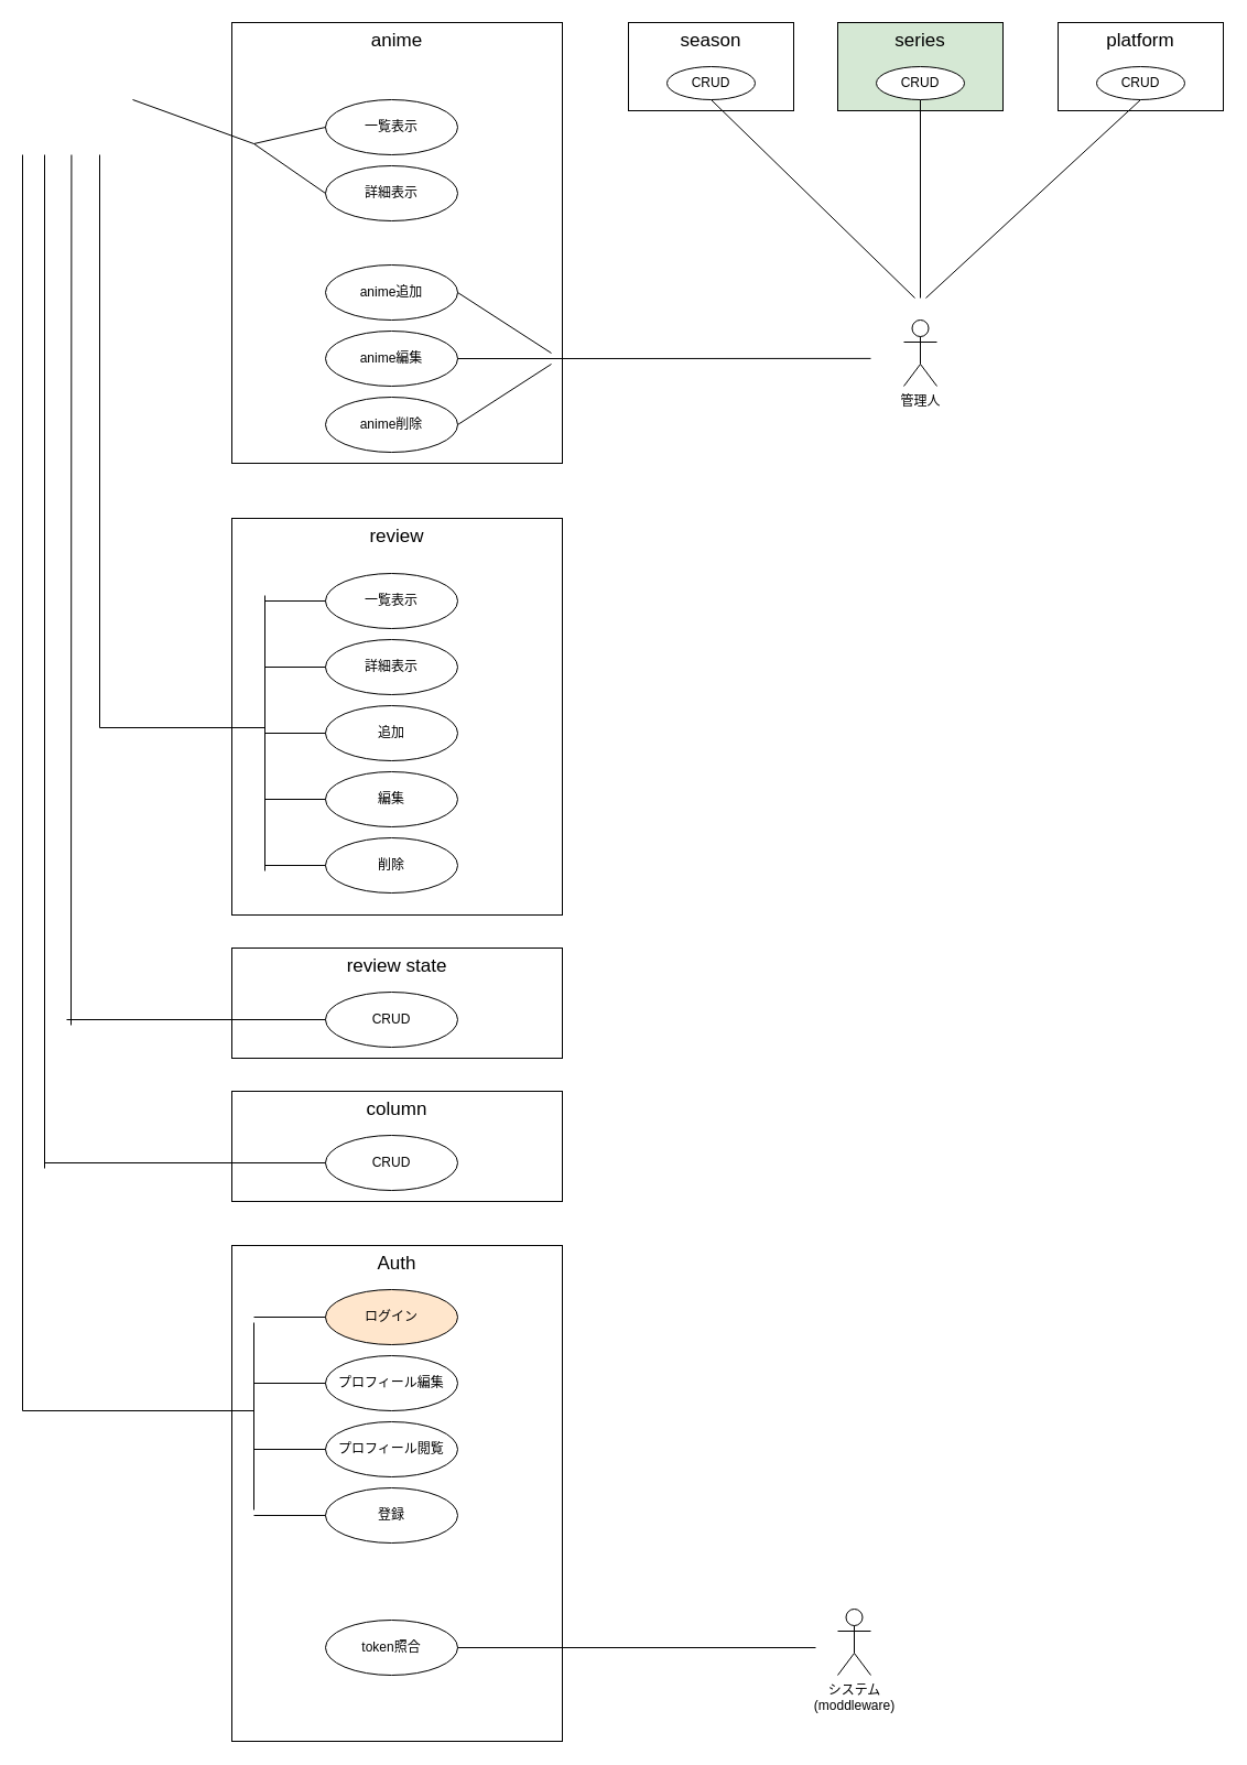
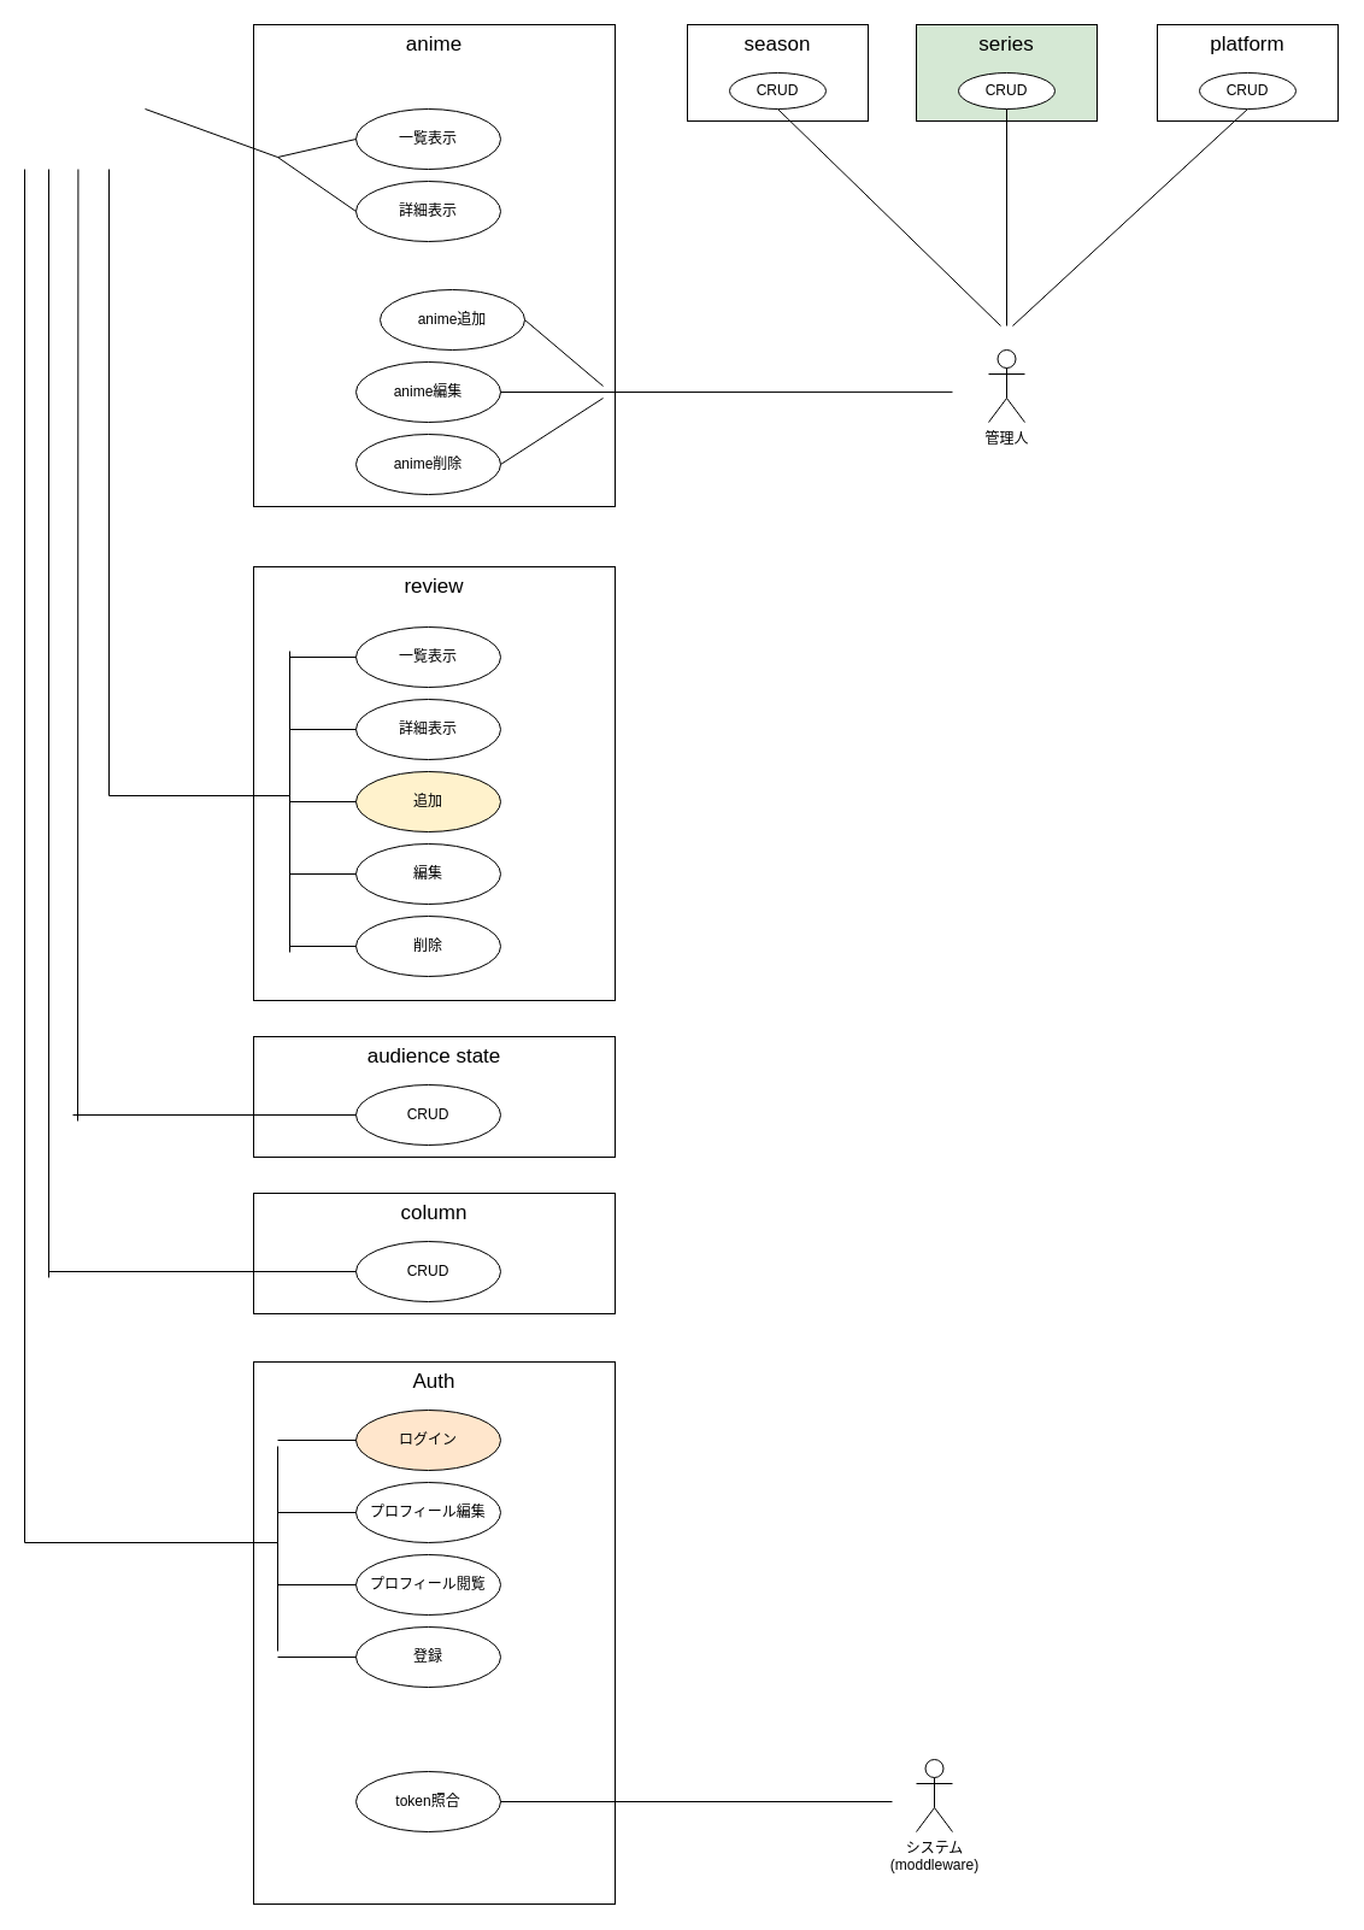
  <mxCell id="0" />
  <mxCell id="1" parent="0" />
  <mxCell id="2" value="anime" style="rounded=0;whiteSpace=wrap;html=1;fontSize=17;verticalAlign=top;" parent="1" vertex="1"><mxGeometry x="210" y="20" width="300" height="400" as="geometry" /></mxCell>
  <mxCell id="3" value="一覧表示" style="ellipse;whiteSpace=wrap;html=1;" parent="1" vertex="1"><mxGeometry x="295" y="90" width="120" height="50" as="geometry" /></mxCell>
  <mxCell id="4" value="詳細表示" style="ellipse;whiteSpace=wrap;html=1;" parent="1" vertex="1"><mxGeometry x="295" y="150" width="120" height="50" as="geometry" /></mxCell>
- <mxCell id="5" value="anime追加" style="ellipse;whiteSpace=wrap;html=1;" parent="1" vertex="1"><mxGeometry x="295" y="240" width="120" height="50" as="geometry" /></mxCell>
+ <mxCell id="5" value="anime追加" style="ellipse;whiteSpace=wrap;html=1;" parent="1" vertex="1"><mxGeometry x="315" y="240" width="120" height="50" as="geometry" /></mxCell>
  <mxCell id="6" value="anime編集" style="ellipse;whiteSpace=wrap;html=1;" parent="1" vertex="1"><mxGeometry x="295" y="300" width="120" height="50" as="geometry" /></mxCell>
  <mxCell id="7" value="anime削除" style="ellipse;whiteSpace=wrap;html=1;" parent="1" vertex="1"><mxGeometry x="295" y="360" width="120" height="50" as="geometry" /></mxCell>
  <mxCell id="8" value="" style="endArrow=none;html=1;fontSize=17;entryX=0;entryY=0.5;entryDx=0;entryDy=0;" parent="1" target="3" edge="1"><mxGeometry width="50" height="50" relative="1" as="geometry"><mxPoint x="230" y="130" as="sourcePoint" /><mxPoint x="240" y="120" as="targetPoint" /></mxGeometry></mxCell>
  <mxCell id="9" value="" style="endArrow=none;html=1;fontSize=17;entryX=0;entryY=0.5;entryDx=0;entryDy=0;" parent="1" target="4" edge="1"><mxGeometry width="50" height="50" relative="1" as="geometry"><mxPoint x="230" y="130" as="sourcePoint" /><mxPoint x="520" y="160" as="targetPoint" /></mxGeometry></mxCell>
  <mxCell id="10" value="" style="endArrow=none;html=1;fontSize=17;" parent="1" edge="1"><mxGeometry width="50" height="50" relative="1" as="geometry"><mxPoint x="120" y="90" as="sourcePoint" /><mxPoint x="230" y="130" as="targetPoint" /></mxGeometry></mxCell>
  <mxCell id="11" value="管理人" style="shape=umlActor;verticalLabelPosition=bottom;verticalAlign=top;html=1;outlineConnect=0;" parent="1" vertex="1"><mxGeometry x="820" y="290" width="30" height="60" as="geometry" /></mxCell>
  <mxCell id="12" value="" style="endArrow=none;html=1;fontSize=17;entryX=1;entryY=0.5;entryDx=0;entryDy=0;" parent="1" target="6" edge="1"><mxGeometry width="50" height="50" relative="1" as="geometry"><mxPoint x="500" y="325" as="sourcePoint" /><mxPoint x="280" y="320" as="targetPoint" /></mxGeometry></mxCell>
  <mxCell id="13" value="" style="endArrow=none;html=1;fontSize=17;exitX=1;exitY=0.5;exitDx=0;exitDy=0;" parent="1" source="7" edge="1"><mxGeometry width="50" height="50" relative="1" as="geometry"><mxPoint x="330" y="400" as="sourcePoint" /><mxPoint x="500" y="330" as="targetPoint" /></mxGeometry></mxCell>
  <mxCell id="14" value="" style="endArrow=none;html=1;fontSize=17;" parent="1" edge="1"><mxGeometry width="50" height="50" relative="1" as="geometry"><mxPoint x="790" y="324.88" as="sourcePoint" /><mxPoint x="490" y="325" as="targetPoint" /></mxGeometry></mxCell>
  <mxCell id="15" value="" style="endArrow=none;html=1;fontSize=17;entryX=1;entryY=0.5;entryDx=0;entryDy=0;" parent="1" target="5" edge="1"><mxGeometry width="50" height="50" relative="1" as="geometry"><mxPoint x="500" y="320" as="sourcePoint" /><mxPoint x="450" y="260" as="targetPoint" /></mxGeometry></mxCell>
  <mxCell id="16" value="review" style="rounded=0;whiteSpace=wrap;html=1;fontSize=17;verticalAlign=top;" parent="1" vertex="1"><mxGeometry x="210" y="470" width="300" height="360" as="geometry" /></mxCell>
  <mxCell id="17" value="詳細表示" style="ellipse;whiteSpace=wrap;html=1;" parent="1" vertex="1"><mxGeometry x="295" y="580" width="120" height="50" as="geometry" /></mxCell>
  <mxCell id="18" value="一覧表示" style="ellipse;whiteSpace=wrap;html=1;" parent="1" vertex="1"><mxGeometry x="295" y="520" width="120" height="50" as="geometry" /></mxCell>
- <mxCell id="19" value="追加" style="ellipse;whiteSpace=wrap;html=1;" parent="1" vertex="1"><mxGeometry x="295" y="640" width="120" height="50" as="geometry" /></mxCell>
+ <mxCell id="19" value="追加" style="ellipse;whiteSpace=wrap;html=1;fillColor=#fff2cc;" parent="1" vertex="1"><mxGeometry x="295" y="640" width="120" height="50" as="geometry" /></mxCell>
  <mxCell id="20" value="編集" style="ellipse;whiteSpace=wrap;html=1;" parent="1" vertex="1"><mxGeometry x="295" y="700" width="120" height="50" as="geometry" /></mxCell>
  <mxCell id="21" value="削除" style="ellipse;whiteSpace=wrap;html=1;" parent="1" vertex="1"><mxGeometry x="295" y="760" width="120" height="50" as="geometry" /></mxCell>
  <mxCell id="22" value="" style="endArrow=none;html=1;fontSize=17;" parent="1" edge="1"><mxGeometry width="50" height="50" relative="1" as="geometry"><mxPoint x="90" y="660" as="sourcePoint" /><mxPoint x="90" y="140" as="targetPoint" /></mxGeometry></mxCell>
  <mxCell id="23" value="" style="endArrow=none;html=1;fontSize=17;" parent="1" edge="1"><mxGeometry width="50" height="50" relative="1" as="geometry"><mxPoint x="240" y="660" as="sourcePoint" /><mxPoint x="90" y="660" as="targetPoint" /></mxGeometry></mxCell>
  <mxCell id="24" value="" style="endArrow=none;html=1;fontSize=17;" parent="1" edge="1"><mxGeometry width="50" height="50" relative="1" as="geometry"><mxPoint x="240" y="790" as="sourcePoint" /><mxPoint x="240" y="540" as="targetPoint" /></mxGeometry></mxCell>
  <mxCell id="25" value="" style="endArrow=none;html=1;fontSize=17;exitX=0;exitY=0.5;exitDx=0;exitDy=0;" parent="1" source="21" edge="1"><mxGeometry width="50" height="50" relative="1" as="geometry"><mxPoint x="340" y="730" as="sourcePoint" /><mxPoint x="240" y="785" as="targetPoint" /></mxGeometry></mxCell>
  <mxCell id="26" value="" style="endArrow=none;html=1;fontSize=17;entryX=0;entryY=0.5;entryDx=0;entryDy=0;" parent="1" target="20" edge="1"><mxGeometry width="50" height="50" relative="1" as="geometry"><mxPoint x="240" y="725" as="sourcePoint" /><mxPoint x="320" y="680" as="targetPoint" /></mxGeometry></mxCell>
  <mxCell id="27" value="" style="endArrow=none;html=1;fontSize=17;entryX=0;entryY=0.5;entryDx=0;entryDy=0;" parent="1" target="18" edge="1"><mxGeometry width="50" height="50" relative="1" as="geometry"><mxPoint x="240" y="545" as="sourcePoint" /><mxPoint x="320" y="630" as="targetPoint" /></mxGeometry></mxCell>
  <mxCell id="28" value="" style="endArrow=none;html=1;fontSize=17;entryX=0;entryY=0.5;entryDx=0;entryDy=0;" parent="1" target="17" edge="1"><mxGeometry width="50" height="50" relative="1" as="geometry"><mxPoint x="240" y="605" as="sourcePoint" /><mxPoint x="320" y="630" as="targetPoint" /></mxGeometry></mxCell>
  <mxCell id="29" value="" style="endArrow=none;html=1;fontSize=17;entryX=0;entryY=0.5;entryDx=0;entryDy=0;" parent="1" target="19" edge="1"><mxGeometry width="50" height="50" relative="1" as="geometry"><mxPoint x="240" y="665" as="sourcePoint" /><mxPoint x="320" y="660" as="targetPoint" /></mxGeometry></mxCell>
  <mxCell id="30" value="season" style="rounded=0;whiteSpace=wrap;html=1;fontSize=17;verticalAlign=top;" parent="1" vertex="1"><mxGeometry x="570" y="20" width="150" height="80" as="geometry" /></mxCell>
  <mxCell id="31" value="series" style="rounded=0;whiteSpace=wrap;html=1;fontSize=17;verticalAlign=top;fillColor=#d5e8d4;" parent="1" vertex="1"><mxGeometry x="760" y="20" width="150" height="80" as="geometry" /></mxCell>
  <mxCell id="32" value="platform" style="rounded=0;whiteSpace=wrap;html=1;fontSize=17;verticalAlign=top;" parent="1" vertex="1"><mxGeometry x="960" y="20" width="150" height="80" as="geometry" /></mxCell>
  <mxCell id="33" value="" style="endArrow=none;html=1;fontSize=17;entryX=0.5;entryY=1;entryDx=0;entryDy=0;" parent="1" target="37" edge="1"><mxGeometry width="50" height="50" relative="1" as="geometry"><mxPoint x="835" y="270" as="sourcePoint" /><mxPoint x="660" y="190" as="targetPoint" /></mxGeometry></mxCell>
  <mxCell id="34" value="" style="endArrow=none;html=1;fontSize=17;entryX=0.5;entryY=1;entryDx=0;entryDy=0;" parent="1" target="36" edge="1"><mxGeometry width="50" height="50" relative="1" as="geometry"><mxPoint x="830" y="270" as="sourcePoint" /><mxPoint x="660" y="190" as="targetPoint" /></mxGeometry></mxCell>
  <mxCell id="35" value="" style="endArrow=none;html=1;fontSize=17;entryX=0.5;entryY=1;entryDx=0;entryDy=0;" parent="1" target="38" edge="1"><mxGeometry width="50" height="50" relative="1" as="geometry"><mxPoint x="840" y="270" as="sourcePoint" /><mxPoint x="660" y="190" as="targetPoint" /></mxGeometry></mxCell>
  <mxCell id="36" value="CRUD" style="ellipse;whiteSpace=wrap;html=1;" parent="1" vertex="1"><mxGeometry x="605" y="60" width="80" height="30" as="geometry" /></mxCell>
  <mxCell id="37" value="CRUD" style="ellipse;whiteSpace=wrap;html=1;" parent="1" vertex="1"><mxGeometry x="795" y="60" width="80" height="30" as="geometry" /></mxCell>
  <mxCell id="38" value="CRUD" style="ellipse;whiteSpace=wrap;html=1;" parent="1" vertex="1"><mxGeometry x="995" y="60" width="80" height="30" as="geometry" /></mxCell>
  <mxCell id="39" value="column" style="rounded=0;whiteSpace=wrap;html=1;fontSize=17;verticalAlign=top;" parent="1" vertex="1"><mxGeometry x="210" y="990" width="300" height="100" as="geometry" /></mxCell>
  <mxCell id="40" value="CRUD" style="ellipse;whiteSpace=wrap;html=1;" parent="1" vertex="1"><mxGeometry x="295" y="1030" width="120" height="50" as="geometry" /></mxCell>
- <mxCell id="41" value="review state" style="rounded=0;whiteSpace=wrap;html=1;fontSize=17;verticalAlign=top;" parent="1" vertex="1"><mxGeometry x="210" y="860" width="300" height="100" as="geometry" /></mxCell>
+ <mxCell id="41" value="audience state" style="rounded=0;whiteSpace=wrap;html=1;fontSize=17;verticalAlign=top;" parent="1" vertex="1"><mxGeometry x="210" y="860" width="300" height="100" as="geometry" /></mxCell>
  <mxCell id="42" value="CRUD" style="ellipse;whiteSpace=wrap;html=1;" parent="1" vertex="1"><mxGeometry x="295" y="900" width="120" height="50" as="geometry" /></mxCell>
  <mxCell id="43" value="" style="endArrow=none;html=1;fontSize=17;" parent="1" edge="1"><mxGeometry width="50" height="50" relative="1" as="geometry"><mxPoint x="64" y="930" as="sourcePoint" /><mxPoint x="64.41" y="140" as="targetPoint" /></mxGeometry></mxCell>
  <mxCell id="44" value="" style="endArrow=none;html=1;fontSize=17;exitX=0;exitY=0.5;exitDx=0;exitDy=0;" parent="1" source="42" edge="1"><mxGeometry width="50" height="50" relative="1" as="geometry"><mxPoint x="260" y="920" as="sourcePoint" /><mxPoint x="60" y="925" as="targetPoint" /></mxGeometry></mxCell>
  <mxCell id="45" value="" style="endArrow=none;html=1;fontSize=17;" parent="1" edge="1"><mxGeometry width="50" height="50" relative="1" as="geometry"><mxPoint x="40" y="1060" as="sourcePoint" /><mxPoint x="40" y="140" as="targetPoint" /></mxGeometry></mxCell>
  <mxCell id="46" value="" style="endArrow=none;html=1;fontSize=17;entryX=0;entryY=0.5;entryDx=0;entryDy=0;" parent="1" target="40" edge="1"><mxGeometry width="50" height="50" relative="1" as="geometry"><mxPoint x="40" y="1055" as="sourcePoint" /><mxPoint x="500" y="960" as="targetPoint" /></mxGeometry></mxCell>
  <mxCell id="47" value="Auth" style="rounded=0;whiteSpace=wrap;html=1;fontSize=17;verticalAlign=top;" parent="1" vertex="1"><mxGeometry x="210" y="1130" width="300" height="450" as="geometry" /></mxCell>
  <mxCell id="48" value="ログイン" style="ellipse;whiteSpace=wrap;html=1;fillColor=#ffe6cc;" parent="1" vertex="1"><mxGeometry x="295" y="1170" width="120" height="50" as="geometry" /></mxCell>
  <mxCell id="49" value="プロフィール編集" style="ellipse;whiteSpace=wrap;html=1;" parent="1" vertex="1"><mxGeometry x="295" y="1230" width="120" height="50" as="geometry" /></mxCell>
  <mxCell id="50" value="プロフィール閲覧" style="ellipse;whiteSpace=wrap;html=1;" parent="1" vertex="1"><mxGeometry x="295" y="1290" width="120" height="50" as="geometry" /></mxCell>
  <mxCell id="51" value="登録" style="ellipse;whiteSpace=wrap;html=1;" parent="1" vertex="1"><mxGeometry x="295" y="1350" width="120" height="50" as="geometry" /></mxCell>
  <mxCell id="52" value="token照合" style="ellipse;whiteSpace=wrap;html=1;" parent="1" vertex="1"><mxGeometry x="295" y="1470" width="120" height="50" as="geometry" /></mxCell>
  <mxCell id="53" value="システム&lt;br&gt;(moddleware)" style="shape=umlActor;verticalLabelPosition=bottom;verticalAlign=top;html=1;outlineConnect=0;" parent="1" vertex="1"><mxGeometry x="760" y="1460" width="30" height="60" as="geometry" /></mxCell>
  <mxCell id="54" value="" style="endArrow=none;html=1;fontSize=17;" parent="1" edge="1"><mxGeometry width="50" height="50" relative="1" as="geometry"><mxPoint x="20" y="1280" as="sourcePoint" /><mxPoint x="20" y="140" as="targetPoint" /></mxGeometry></mxCell>
  <mxCell id="55" value="" style="endArrow=none;html=1;fontSize=17;exitX=1;exitY=0.5;exitDx=0;exitDy=0;" parent="1" source="52" edge="1"><mxGeometry width="50" height="50" relative="1" as="geometry"><mxPoint x="440" y="1495" as="sourcePoint" /><mxPoint x="740" y="1495" as="targetPoint" /></mxGeometry></mxCell>
  <mxCell id="56" value="" style="endArrow=none;html=1;fontSize=17;" parent="1" edge="1"><mxGeometry width="50" height="50" relative="1" as="geometry"><mxPoint x="20" y="1280" as="sourcePoint" /><mxPoint x="230" y="1280" as="targetPoint" /></mxGeometry></mxCell>
  <mxCell id="57" value="" style="endArrow=none;html=1;fontSize=17;" parent="1" edge="1"><mxGeometry width="50" height="50" relative="1" as="geometry"><mxPoint x="230" y="1370" as="sourcePoint" /><mxPoint x="230" y="1200" as="targetPoint" /></mxGeometry></mxCell>
  <mxCell id="58" value="" style="endArrow=none;html=1;fontSize=17;exitX=0;exitY=0.5;exitDx=0;exitDy=0;" parent="1" source="48" edge="1"><mxGeometry width="50" height="50" relative="1" as="geometry"><mxPoint x="450" y="1480" as="sourcePoint" /><mxPoint x="230" y="1195" as="targetPoint" /></mxGeometry></mxCell>
  <mxCell id="59" value="" style="endArrow=none;html=1;fontSize=17;entryX=0;entryY=0.5;entryDx=0;entryDy=0;" parent="1" target="51" edge="1"><mxGeometry width="50" height="50" relative="1" as="geometry"><mxPoint x="230" y="1375" as="sourcePoint" /><mxPoint x="370" y="1380" as="targetPoint" /></mxGeometry></mxCell>
  <mxCell id="60" value="" style="endArrow=none;html=1;fontSize=17;entryX=0;entryY=0.5;entryDx=0;entryDy=0;" parent="1" target="50" edge="1"><mxGeometry width="50" height="50" relative="1" as="geometry"><mxPoint x="230" y="1315" as="sourcePoint" /><mxPoint x="370" y="1290" as="targetPoint" /></mxGeometry></mxCell>
  <mxCell id="61" value="" style="endArrow=none;html=1;fontSize=17;entryX=0;entryY=0.5;entryDx=0;entryDy=0;" parent="1" target="49" edge="1"><mxGeometry width="50" height="50" relative="1" as="geometry"><mxPoint x="230" y="1255" as="sourcePoint" /><mxPoint x="370" y="1290" as="targetPoint" /></mxGeometry></mxCell>
